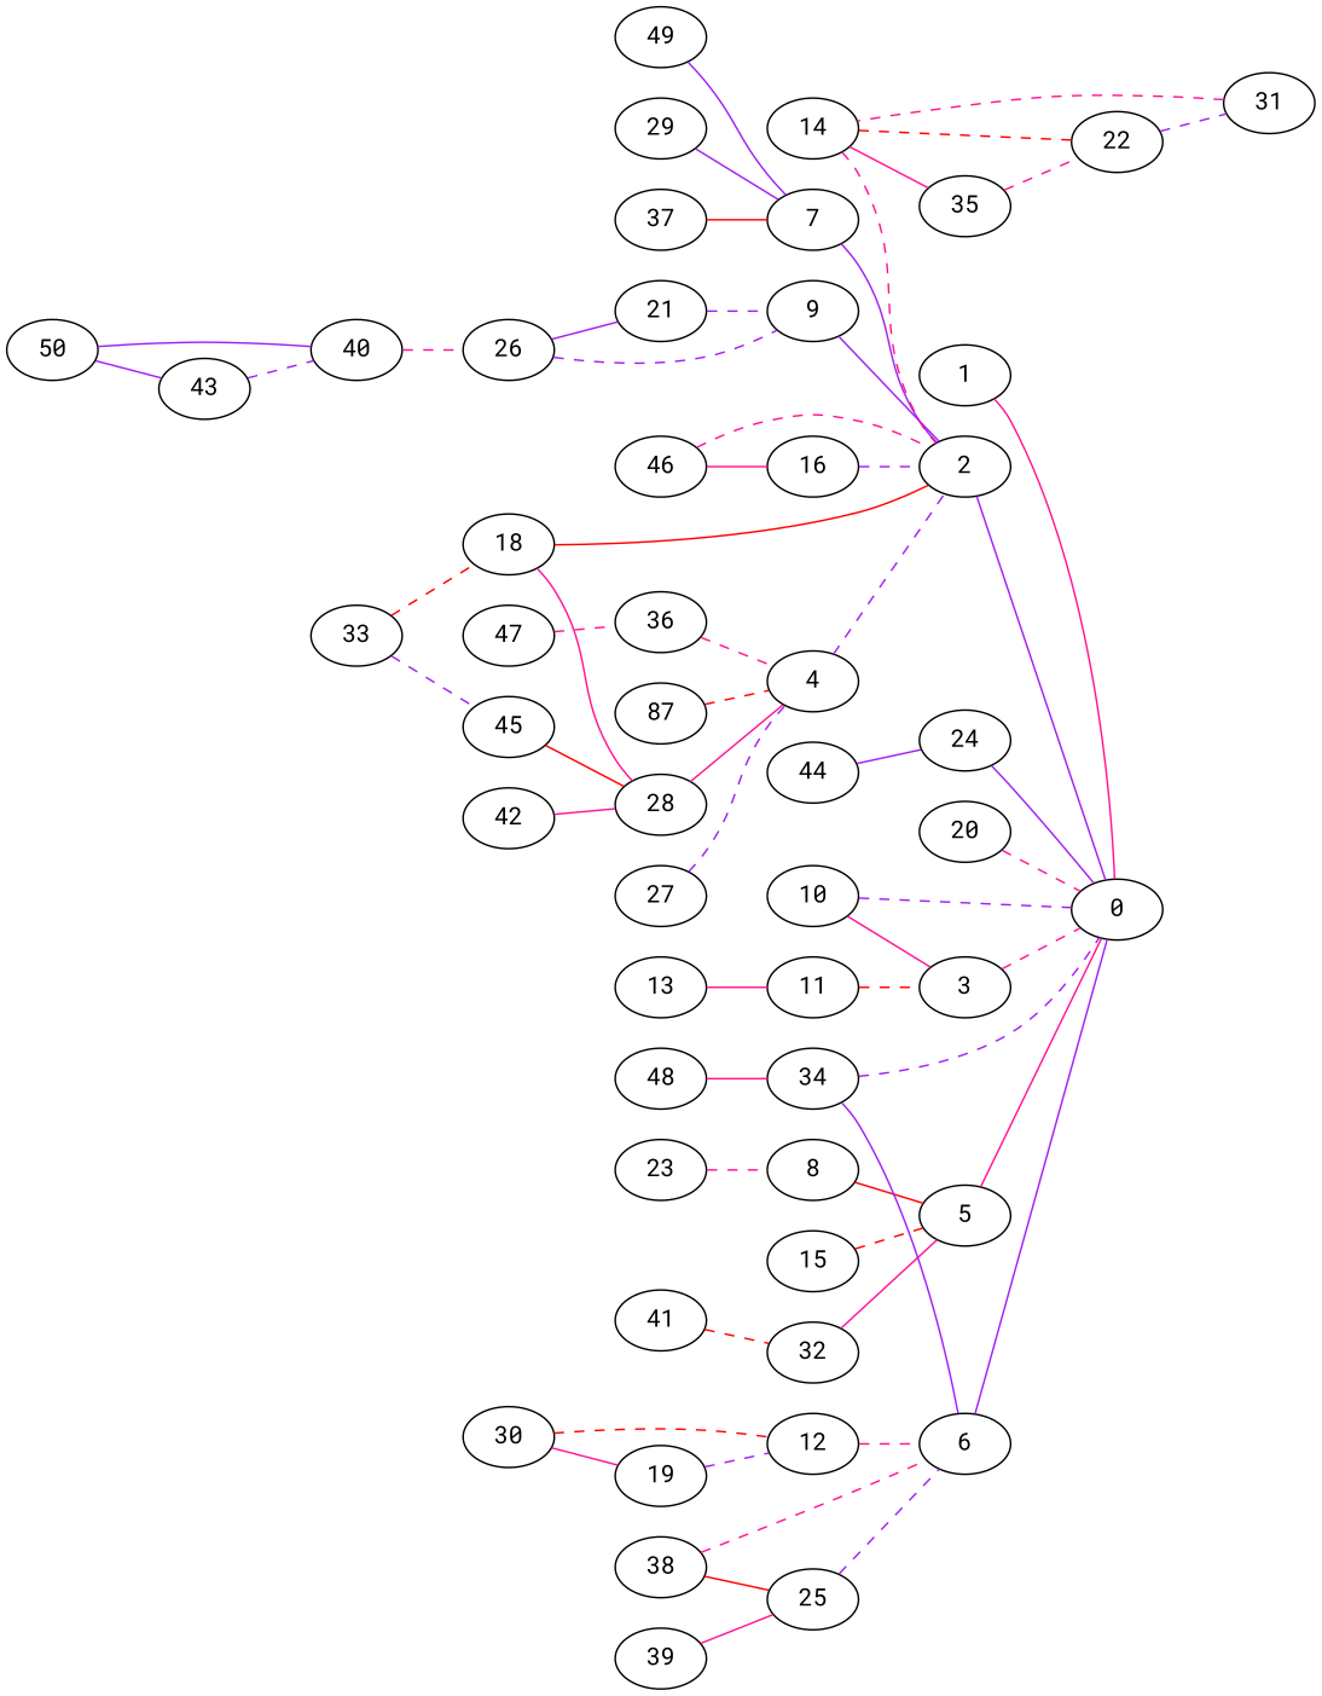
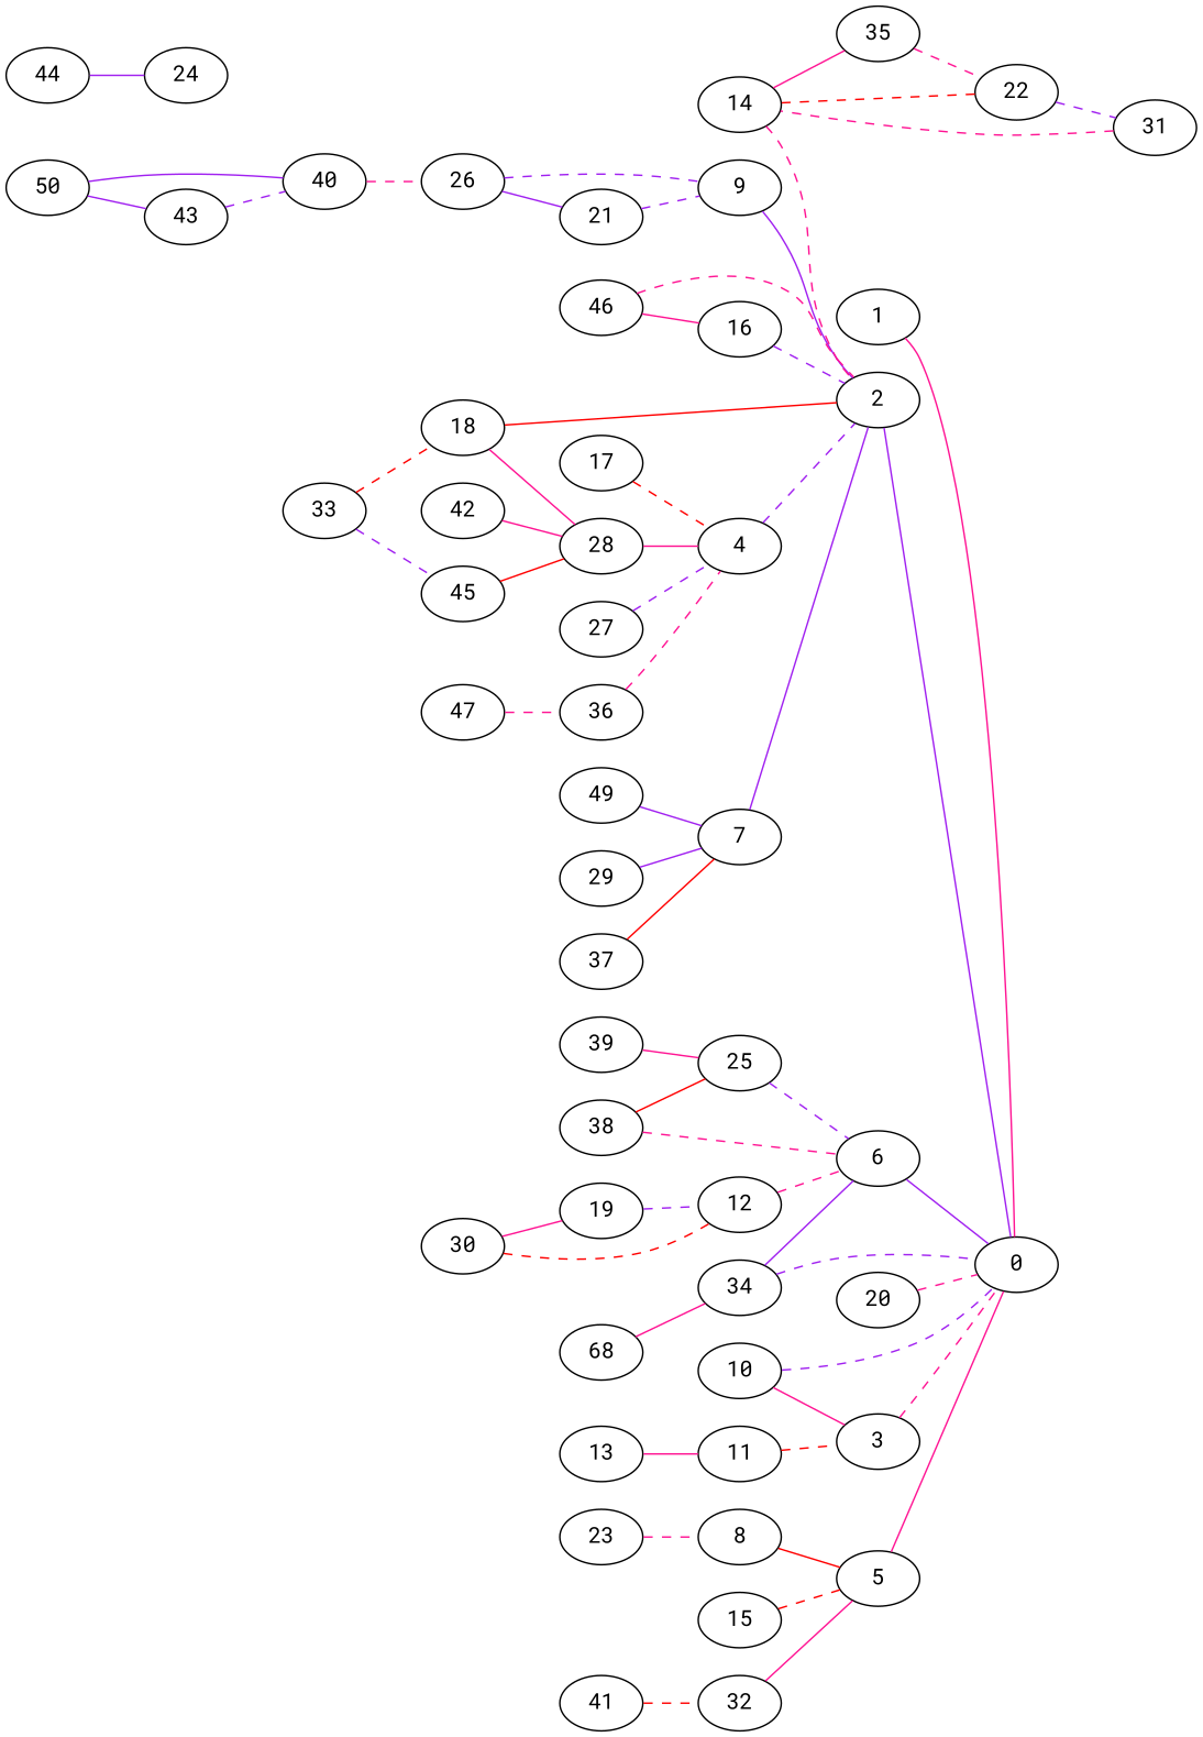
  graph {
    fontname="Roboto Mono"
    rankdir=LR
    node [fontname="Roboto Mono"]
    edge [color=deeppink fontname="Roboto Mono" style=dashed]
    1
    0
    2
    3
    4
    5
    6
    7
    8
    9
    10
    11
    12
    13
    14
    35
    22
    15
    16
-   17 [label=87]
+   17
    18
    28
    19
    20
    21
    31
    23
    24
    25
    26
    27
    29
    30
    32
    33
    45
    34
    36
    37
    38
    39
    40
    41
    42
    43
    44
    46
    47
-   48
+   48 [label=68]
    49
    50
    1 -- 0 [style=solid]
    2 -- 0 [color=purple style=solid]
    3 -- 0
    4 -- 2 [color=purple]
    5 -- 0 [style=solid]
    6 -- 0 [color=purple style=solid]
    7 -- 2 [color=purple style=solid]
    8 -- 5 [color=red style=solid]
    9 -- 2 [color=purple style=solid]
    10 -- 0 [color=purple]
    10 -- 3 [style=solid]
    11 -- 3 [color=red]
    12 -- 6
    13 -- 11 [style=solid]
    14 -- 2
    14 -- 35 [style=solid]
    35 -- 22
    22 -- 14 [color=red]
    22 -- 31 [color=purple]
    15 -- 5 [color=red]
    16 -- 2 [color=purple]
    17 -- 4 [color=red]
    18 -- 2 [color=red style=solid]
    18 -- 28 [style=solid]
    28 -- 4 [style=solid]
    19 -- 12 [color=purple]
    20 -- 0
    21 -- 9 [color=purple]
    31 -- 14
    23 -- 8
-   24 -- 0 [color=purple style=solid]
    25 -- 6 [color=purple]
    26 -- 9 [color=purple]
    26 -- 21 [color=purple style=solid]
    27 -- 4 [color=purple]
    29 -- 7 [color=purple style=solid]
    30 -- 12 [color=red]
    30 -- 19 [style=solid]
    32 -- 5 [style=solid]
    33 -- 18 [color=red]
    33 -- 45 [color=purple]
    45 -- 28 [color=red style=solid]
    34 -- 0 [color=purple]
    34 -- 6 [color=purple style=solid]
    36 -- 4
    37 -- 7 [color=red style=solid]
    38 -- 6
    38 -- 25 [color=red style=solid]
    39 -- 25 [style=solid]
    40 -- 26
    41 -- 32 [color=red]
    42 -- 28 [style=solid]
    43 -- 40 [color=purple]
    44 -- 24 [color=purple style=solid]
    46 -- 2
    46 -- 16 [style=solid]
    47 -- 36
    48 -- 34 [style=solid]
    49 -- 7 [color=purple style=solid]
    50 -- 40 [color=purple style=solid]
    50 -- 43 [color=purple style=solid]
  }
